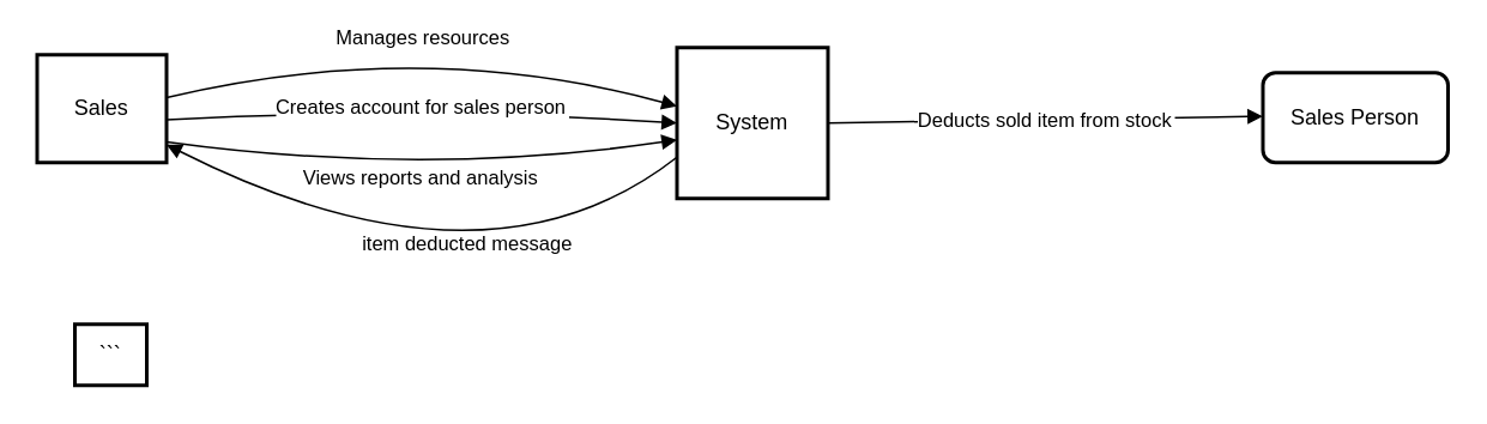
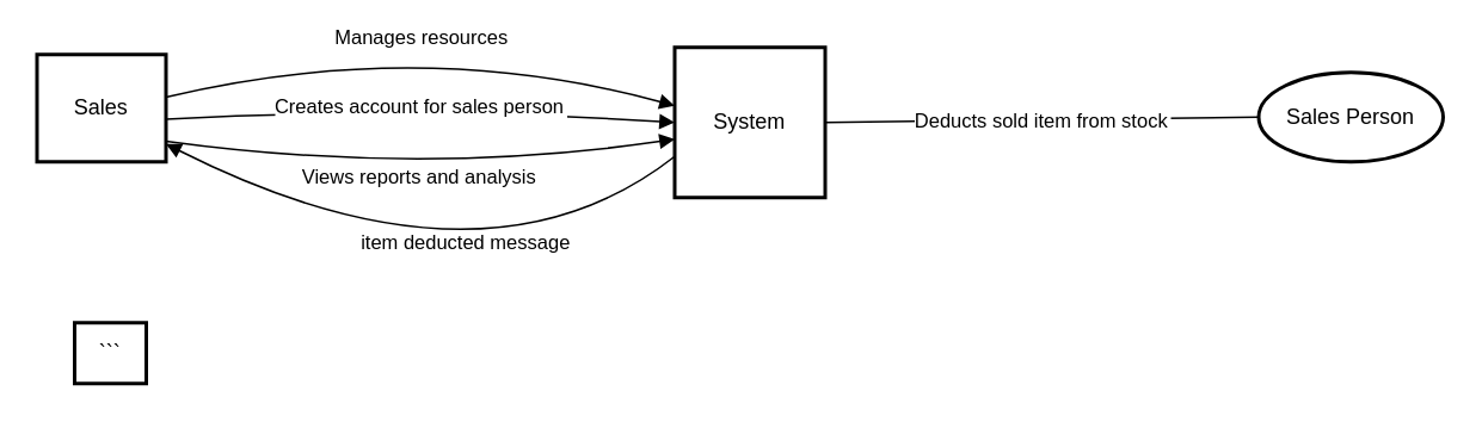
  <mxCell id="0" />
  <mxCell id="1" parent="0" />
  <mxCell id="2" value="Sales" style="whiteSpace=wrap;strokeWidth=2;" vertex="1" parent="1"><mxGeometry x="20" y="30" width="72" height="60" as="geometry" /></mxCell>
  <mxCell id="3" value="System" style="aspect=fixed;strokeWidth=2;whiteSpace=wrap;rounded=0;" vertex="1" parent="1"><mxGeometry x="376" y="26" width="84" height="84" as="geometry" /></mxCell>
- <mxCell id="4" value="Sales Person" style="rounded=1;absoluteArcSize=1;arcSize=14;whiteSpace=wrap;strokeWidth=2;" vertex="1" parent="1"><mxGeometry x="702" y="40" width="103" height="50" as="geometry" /></mxCell>
+ <mxCell id="4" value="Sales Person" style="ellipse;absoluteArcSize=1;arcSize=14;whiteSpace=wrap;strokeWidth=2;" vertex="1" parent="1"><mxGeometry x="702" y="40" width="103" height="50" as="geometry" /></mxCell>
  <mxCell id="5" value="```" style="whiteSpace=wrap;strokeWidth=2;" vertex="1" parent="1"><mxGeometry x="41" y="180" width="40" height="34" as="geometry" /></mxCell>
  <mxCell id="6" value="Manages resources" style="curved=1;startArrow=none;endArrow=block;exitX=1.003;exitY=0.397;entryX=0.0;entryY=0.388;rounded=0;" edge="1" parent="1" source="2" target="3"><mxGeometry relative="1" as="geometry"><Array as="points"><mxPoint x="234" y="20" /></Array></mxGeometry></mxCell>
  <mxCell id="7" value="Creates account for sales person" style="curved=1;startArrow=none;endArrow=block;exitX=1.003;exitY=0.603;entryX=0.0;entryY=0.5;rounded=0;" edge="1" parent="1" source="2" target="3"><mxGeometry relative="1" as="geometry"><Array as="points"><mxPoint x="234" y="59" /></Array></mxGeometry></mxCell>
  <mxCell id="8" value="Views reports and analysis" style="curved=1;startArrow=none;endArrow=block;exitX=1.003;exitY=0.809;entryX=0.0;entryY=0.612;rounded=0;" edge="1" parent="1" source="2" target="3"><mxGeometry relative="1" as="geometry"><Array as="points"><mxPoint x="234" y="98" /></Array></mxGeometry></mxCell>
- <mxCell id="9" value="Deducts sold item from stock" style="curved=1;startArrow=none;endArrow=block;exitX=1.007;exitY=0.5;entryX=-0.004;entryY=0.485;rounded=0;" edge="1" parent="1" source="3" target="4"><mxGeometry relative="1" as="geometry"><Array as="points" /></mxGeometry></mxCell>
+ <mxCell id="9" value="Deducts sold item from stock" style="curved=1;startArrow=none;endArrow=none;exitX=1.007;exitY=0.5;entryX=-0.004;entryY=0.485;rounded=0;" edge="1" parent="1" source="3" target="4"><mxGeometry relative="1" as="geometry"><Array as="points" /></mxGeometry></mxCell>
  <mxCell id="10" value="item deducted message " style="curved=1;startArrow=none;endArrow=block;rounded=0;entryX=1;entryY=1;entryDx=0;entryDy=0;exitX=0;exitY=0.726;exitDx=0;exitDy=0;exitPerimeter=0;" edge="1" parent="1" source="3"><mxGeometry x="-0.281" y="-33" relative="1" as="geometry"><Array as="points"><mxPoint x="270" y="170" /></Array><mxPoint x="340" y="110" as="sourcePoint" /><mxPoint x="92" y="80" as="targetPoint" /><mxPoint as="offset" /></mxGeometry></mxCell>
